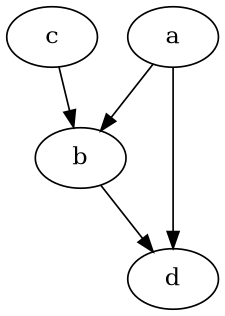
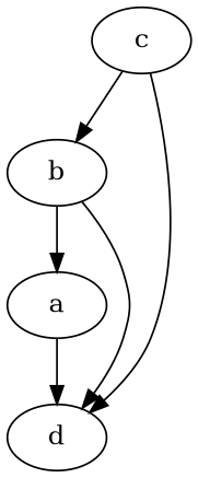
  digraph {
    edge [weight=1]
    a
    b
    d
    c
-   a -> b [weight=10]
+   b -> a [weight=10]
    a -> d [weight=46]
    b -> d [weight=3]
    c -> b
+   c -> d
  }
